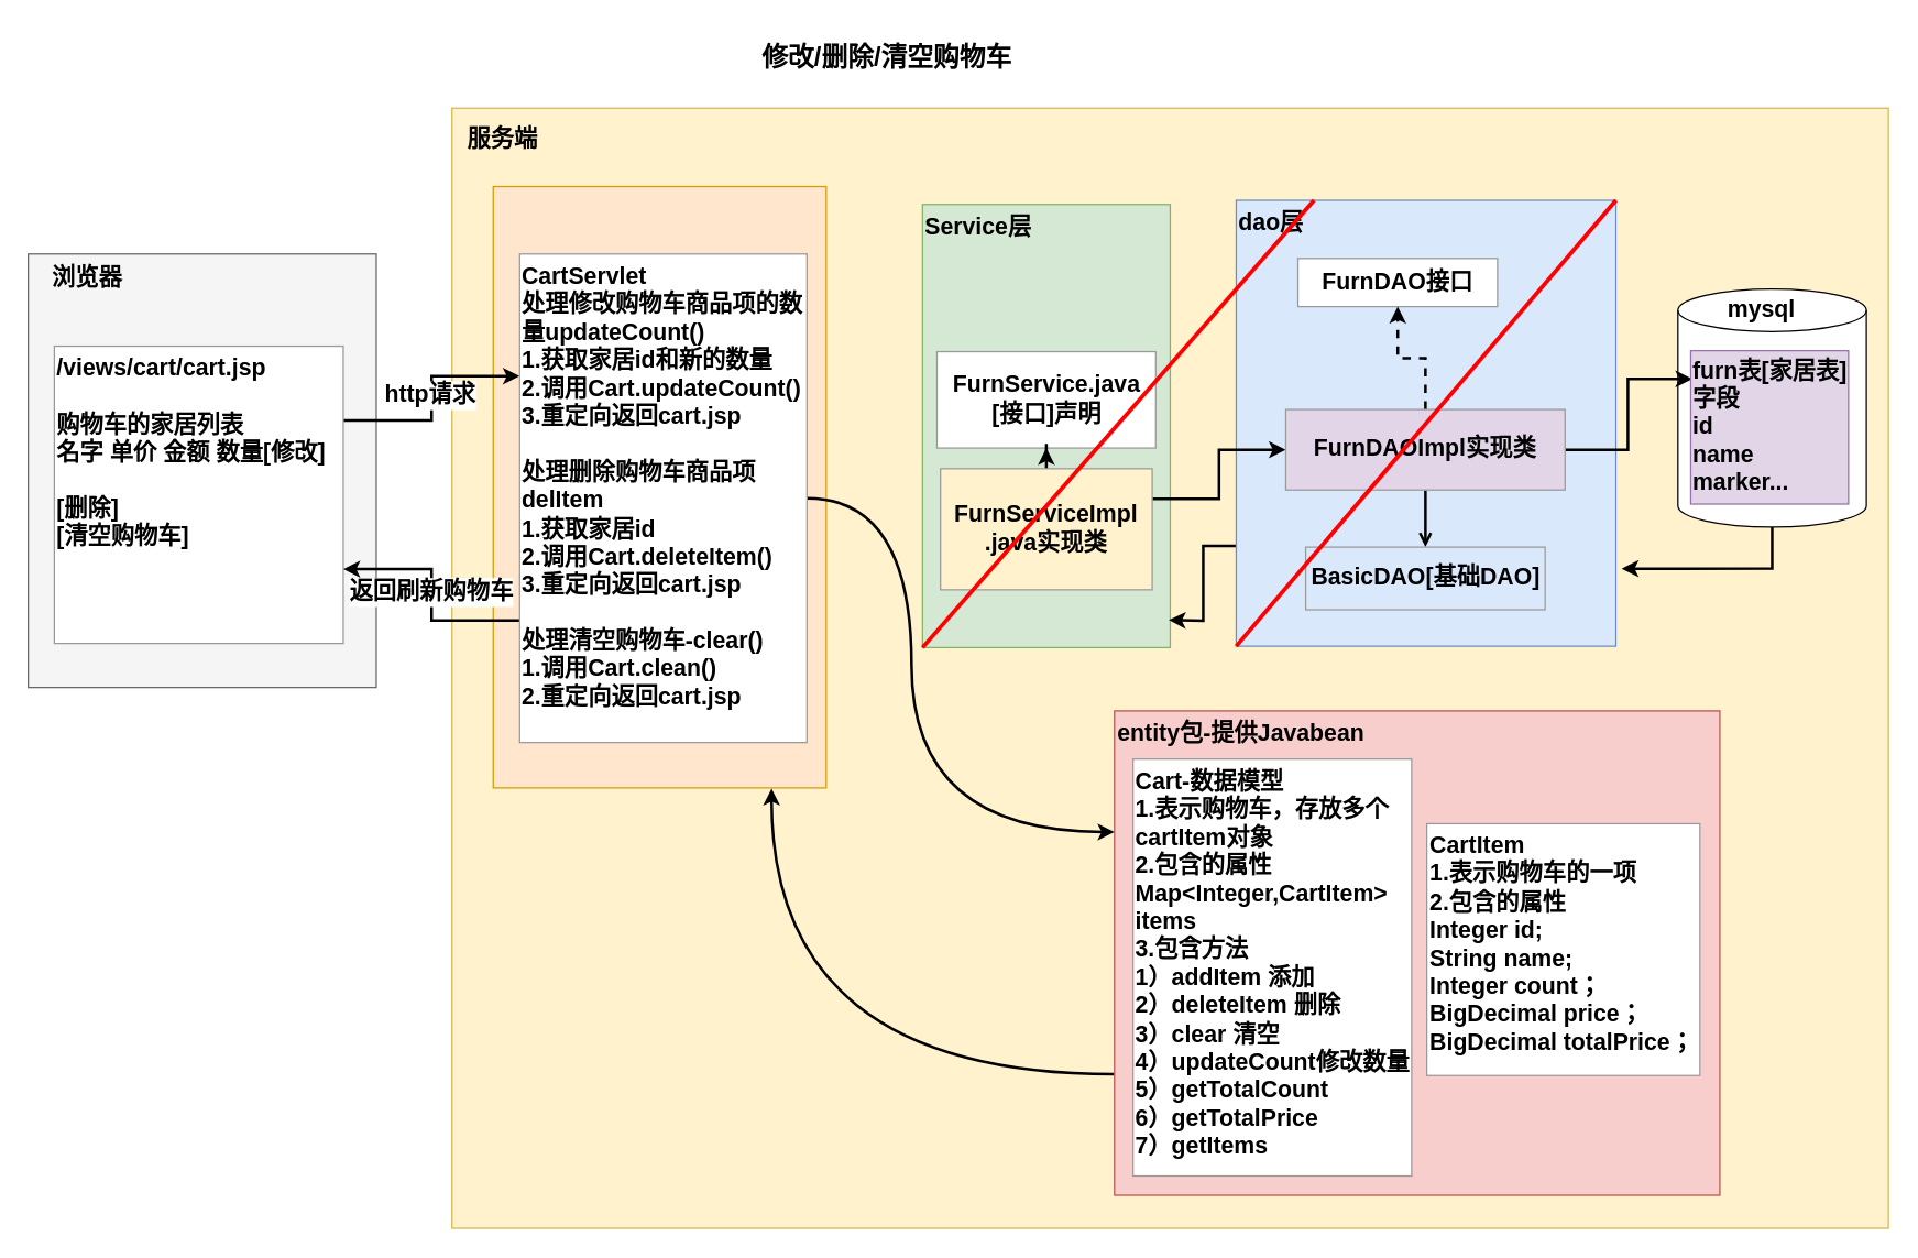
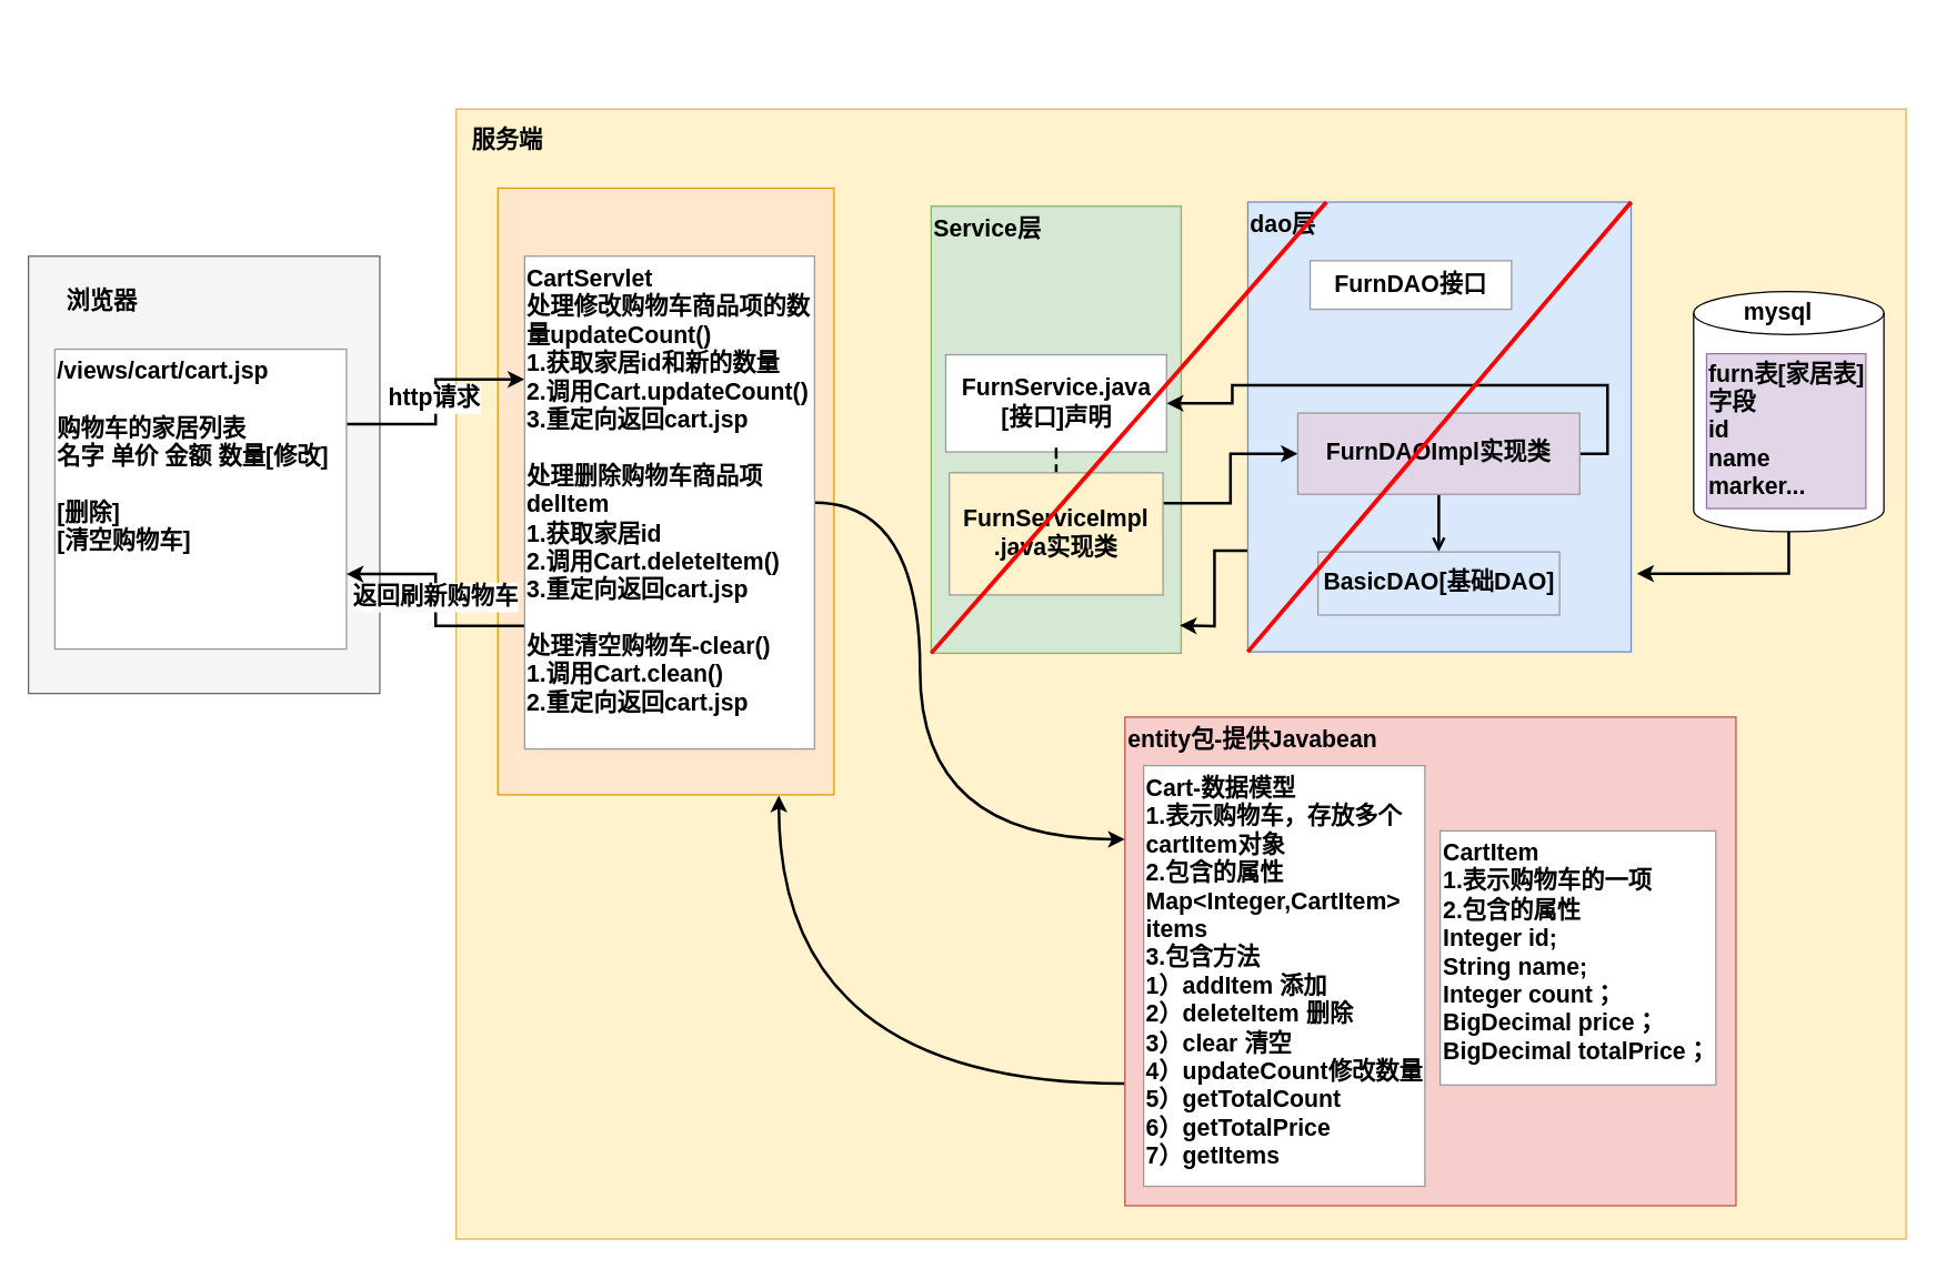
  <mxCell id="0" />
  <mxCell id="1" parent="0" />
- <mxCell id="2" value="&lt;span style=&quot;font-size: 19px;&quot;&gt;修改/删除/清空购物车&lt;/span&gt;" style="text;html=1;strokeColor=none;fillColor=none;align=center;verticalAlign=middle;whiteSpace=wrap;rounded=0;fontSize=18;fontStyle=1" parent="1" vertex="1"><mxGeometry x="496" y="20" width="297" height="44" as="geometry" /></mxCell>
  <mxCell id="3" value="" style="rounded=0;whiteSpace=wrap;html=1;fontSize=18;fillColor=#f5f5f5;strokeColor=#666666;fontStyle=1;fontColor=#333333;" parent="1" vertex="1"><mxGeometry x="20" y="184" width="253" height="315" as="geometry" /></mxCell>
- <mxCell id="4" value="浏览器" style="text;html=1;strokeColor=none;fillColor=none;align=center;verticalAlign=middle;whiteSpace=wrap;rounded=0;fontSize=17;fontStyle=1" parent="1" vertex="1"><mxGeometry x="33" y="187" width="60" height="30" as="geometry" /></mxCell>
+ <mxCell id="4" value="浏览器" style="text;html=1;strokeColor=none;fillColor=none;align=center;verticalAlign=middle;whiteSpace=wrap;rounded=0;fontSize=17;fontStyle=1" parent="1" vertex="1"><mxGeometry x="43" y="202" width="60" height="30" as="geometry" /></mxCell>
  <mxCell id="5" value="" style="rounded=0;whiteSpace=wrap;html=1;fontSize=17;fillColor=#fff2cc;strokeColor=#d6b656;fontStyle=1" parent="1" vertex="1"><mxGeometry x="328" y="78" width="1044" height="814" as="geometry" /></mxCell>
  <mxCell id="6" value="服务端" style="text;html=1;strokeColor=none;fillColor=none;align=center;verticalAlign=middle;whiteSpace=wrap;rounded=0;fontSize=17;fontStyle=1" parent="1" vertex="1"><mxGeometry x="335" y="86" width="60" height="30" as="geometry" /></mxCell>
  <mxCell id="7" value="" style="text;html=1;strokeColor=#d79b00;fillColor=#ffe6cc;align=left;verticalAlign=top;whiteSpace=wrap;rounded=0;fontSize=17;fontStyle=1" parent="1" vertex="1"><mxGeometry x="358" y="135" width="242" height="437" as="geometry" /></mxCell>
  <mxCell id="8" style="edgeStyle=orthogonalEdgeStyle;curved=1;rounded=0;orthogonalLoop=1;jettySize=auto;html=1;exitX=0;exitY=0.75;exitDx=0;exitDy=0;entryX=0.836;entryY=1.001;entryDx=0;entryDy=0;entryPerimeter=0;fontColor=#000000;strokeWidth=2;" parent="1" source="9" target="7" edge="1"><mxGeometry relative="1" as="geometry" /></mxCell>
  <mxCell id="9" value="entity包-提供Javabean" style="rounded=0;whiteSpace=wrap;html=1;labelBorderColor=none;fontSize=17;strokeColor=#b85450;align=left;fontStyle=1;verticalAlign=top;fillColor=#f8cecc;" parent="1" vertex="1"><mxGeometry x="809.5" y="516" width="440" height="352" as="geometry" /></mxCell>
  <mxCell id="10" style="edgeStyle=orthogonalEdgeStyle;rounded=0;orthogonalLoop=1;jettySize=auto;html=1;exitX=1;exitY=0.25;exitDx=0;exitDy=0;entryX=0;entryY=0.25;entryDx=0;entryDy=0;strokeWidth=2;" parent="1" source="12" target="16" edge="1"><mxGeometry relative="1" as="geometry" /></mxCell>
  <mxCell id="11" value="&lt;font color=&quot;#000000&quot; style=&quot;font-size: 17px;&quot;&gt;&lt;b&gt;http请求&lt;/b&gt;&lt;/font&gt;" style="edgeLabel;html=1;align=center;verticalAlign=middle;resizable=0;points=[];fontColor=#FF0000;" parent="10" vertex="1" connectable="0"><mxGeometry x="0.166" y="1" relative="1" as="geometry"><mxPoint x="-1" y="11" as="offset" /></mxGeometry></mxCell>
  <mxCell id="12" value="/views/cart/cart.jsp&lt;br&gt;&lt;br&gt;购物车的家居列表&lt;br&gt;名字 单价 金额 数量[修改]&lt;br&gt;&lt;br&gt;[删除]&lt;br&gt;[清空购物车]" style="rounded=0;whiteSpace=wrap;html=1;fontSize=17;fontStyle=1;align=left;verticalAlign=top;strokeColor=#999999;" parent="1" vertex="1"><mxGeometry x="39" y="251" width="210" height="216" as="geometry" /></mxCell>
  <mxCell id="13" style="edgeStyle=orthogonalEdgeStyle;rounded=0;orthogonalLoop=1;jettySize=auto;html=1;exitX=0;exitY=0.75;exitDx=0;exitDy=0;entryX=1;entryY=0.75;entryDx=0;entryDy=0;strokeWidth=2;" parent="1" source="16" target="12" edge="1"><mxGeometry relative="1" as="geometry" /></mxCell>
  <mxCell id="14" value="返回刷新购物车" style="edgeLabel;html=1;align=center;verticalAlign=middle;resizable=0;points=[];fontSize=17;fontColor=#000000;fontStyle=1" parent="13" vertex="1" connectable="0"><mxGeometry x="-0.156" y="-1" relative="1" as="geometry"><mxPoint x="-2" y="-15" as="offset" /></mxGeometry></mxCell>
  <mxCell id="15" style="edgeStyle=orthogonalEdgeStyle;curved=1;rounded=0;orthogonalLoop=1;jettySize=auto;html=1;exitX=1;exitY=0.5;exitDx=0;exitDy=0;entryX=0;entryY=0.25;entryDx=0;entryDy=0;fontColor=#000000;strokeWidth=2;" parent="1" source="16" target="9" edge="1"><mxGeometry relative="1" as="geometry"><Array as="points"><mxPoint x="662" y="362" /><mxPoint x="662" y="604" /></Array></mxGeometry></mxCell>
  <mxCell id="16" value="CartServlet&lt;br&gt;处理修改购物车商品项的数量updateCount()&lt;br&gt;1.获取家居id和新的数量&lt;br&gt;2.调用Cart.updateCount()&lt;br&gt;3.重定向返回cart.jsp&lt;br&gt;&lt;br&gt;处理删除购物车商品项&lt;br&gt;delItem&lt;br&gt;1.获取家居id&lt;br&gt;2.调用Cart.deleteItem()&lt;br&gt;3.重定向返回cart.jsp&lt;br&gt;&lt;br&gt;处理清空购物车-clear()&lt;br&gt;1.调用Cart.clean()&lt;br&gt;2.重定向返回cart.jsp" style="rounded=0;whiteSpace=wrap;html=1;fontSize=17;align=left;verticalAlign=top;fontStyle=1;strokeColor=#999999;" parent="1" vertex="1"><mxGeometry x="377.25" y="184" width="208.75" height="355" as="geometry" /></mxCell>
  <mxCell id="17" value="Cart-数据模型&lt;br&gt;1.表示购物车，存放多个cartItem对象&lt;br&gt;2.包含的属性Map&amp;lt;Integer,CartItem&amp;gt; items&lt;br&gt;3.包含方法&lt;br&gt;1）addItem 添加&lt;br&gt;2）deleteItem 删除&lt;br&gt;3）clear 清空&lt;br&gt;4）updateCount修改数量&lt;br&gt;5）getTotalCount&lt;br&gt;6）getTotalPrice&lt;br&gt;7）getItems" style="rounded=0;whiteSpace=wrap;html=1;labelBorderColor=none;fontSize=17;strokeColor=#999999;fontStyle=1;align=left;verticalAlign=top;" parent="1" vertex="1"><mxGeometry x="823" y="551" width="202.5" height="303" as="geometry" /></mxCell>
  <mxCell id="18" value="CartItem&lt;br&gt;1.表示购物车的一项&lt;br&gt;2.包含的属性&lt;br&gt;Integer id;&lt;br&gt;String name;&lt;br&gt;Integer count；&lt;br&gt;BigDecimal price；&lt;br&gt;BigDecimal totalPrice；" style="rounded=0;whiteSpace=wrap;html=1;labelBorderColor=none;fontSize=17;strokeColor=#999999;fontStyle=1;align=left;verticalAlign=top;" parent="1" vertex="1"><mxGeometry x="1036.5" y="598" width="198.5" height="183" as="geometry" /></mxCell>
  <mxCell id="19" value="Service层" style="text;html=1;strokeColor=#82b366;fillColor=#d5e8d4;align=left;verticalAlign=top;whiteSpace=wrap;rounded=0;fontSize=17;fontStyle=1" parent="1" vertex="1"><mxGeometry x="670" y="148" width="180" height="322" as="geometry" /></mxCell>
  <mxCell id="20" style="edgeStyle=orthogonalEdgeStyle;rounded=0;orthogonalLoop=1;jettySize=auto;html=1;exitX=0.004;exitY=0.775;exitDx=0;exitDy=0;fontSize=17;strokeWidth=2;exitPerimeter=0;" parent="1" source="21" edge="1"><mxGeometry relative="1" as="geometry"><mxPoint x="849" y="450" as="targetPoint" /></mxGeometry></mxCell>
  <mxCell id="21" value="dao层" style="text;html=1;strokeColor=#6c8ebf;fillColor=#dae8fc;align=left;verticalAlign=top;whiteSpace=wrap;rounded=0;fontSize=17;fontStyle=1" parent="1" vertex="1"><mxGeometry x="898" y="145" width="276" height="324" as="geometry" /></mxCell>
  <mxCell id="22" style="edgeStyle=orthogonalEdgeStyle;rounded=0;orthogonalLoop=1;jettySize=auto;html=1;exitX=0.5;exitY=1;exitDx=0;exitDy=0;exitPerimeter=0;entryX=1.015;entryY=0.826;entryDx=0;entryDy=0;entryPerimeter=0;fontSize=17;strokeWidth=2;" parent="1" source="23" target="21" edge="1"><mxGeometry relative="1" as="geometry" /></mxCell>
  <mxCell id="23" value="" style="shape=cylinder3;whiteSpace=wrap;html=1;boundedLbl=1;backgroundOutline=1;size=15.49;fontSize=17;fontStyle=1" parent="1" vertex="1"><mxGeometry x="1219" y="209.5" width="137" height="173" as="geometry" /></mxCell>
  <mxCell id="24" value="FurnService.java&lt;br&gt;[接口]声明" style="rounded=0;whiteSpace=wrap;html=1;labelBorderColor=none;fontSize=17;strokeColor=#999999;fontStyle=1;align=center;verticalAlign=middle;" parent="1" vertex="1"><mxGeometry x="680.5" y="255" width="159" height="70" as="geometry" /></mxCell>
- <mxCell id="25" style="edgeStyle=orthogonalEdgeStyle;rounded=0;orthogonalLoop=1;jettySize=auto;html=1;exitX=0.5;exitY=0;exitDx=0;exitDy=0;fontSize=17;dashed=1;strokeWidth=2;" parent="1" source="27" target="24" edge="1"><mxGeometry relative="1" as="geometry" /></mxCell>
+ <mxCell id="25" style="edgeStyle=orthogonalEdgeStyle;rounded=0;orthogonalLoop=1;jettySize=auto;html=1;exitX=0.5;exitY=0;exitDx=0;exitDy=0;fontSize=17;dashed=1;strokeWidth=2;endArrow=none;" parent="1" source="27" target="24" edge="1"><mxGeometry relative="1" as="geometry" /></mxCell>
  <mxCell id="26" style="edgeStyle=orthogonalEdgeStyle;rounded=0;orthogonalLoop=1;jettySize=auto;html=1;exitX=1;exitY=0.25;exitDx=0;exitDy=0;entryX=0;entryY=0.5;entryDx=0;entryDy=0;fontStyle=0;strokeWidth=2;" parent="1" source="27" target="32" edge="1"><mxGeometry relative="1" as="geometry" /></mxCell>
  <mxCell id="27" value="FurnServiceImpl&lt;br&gt;.java实现类" style="rounded=0;whiteSpace=wrap;html=1;labelBorderColor=none;fontSize=17;strokeColor=#999999;align=center;fontStyle=1;verticalAlign=middle;fillColor=#fff2cc;" parent="1" vertex="1"><mxGeometry x="683.06" y="340" width="153.88" height="88" as="geometry" /></mxCell>
  <mxCell id="28" value="FurnDAO接口" style="rounded=0;whiteSpace=wrap;html=1;labelBorderColor=none;fontSize=17;strokeColor=#999999;fontStyle=1;align=center;verticalAlign=middle;" parent="1" vertex="1"><mxGeometry x="942.87" y="187.25" width="145" height="35" as="geometry" /></mxCell>
- <mxCell id="29" style="edgeStyle=orthogonalEdgeStyle;rounded=0;orthogonalLoop=1;jettySize=auto;html=1;exitX=0.5;exitY=0;exitDx=0;exitDy=0;entryX=0.5;entryY=1;entryDx=0;entryDy=0;dashed=1;fontSize=17;strokeWidth=2;" parent="1" source="32" target="28" edge="1"><mxGeometry relative="1" as="geometry" /></mxCell>
  <mxCell id="30" style="edgeStyle=orthogonalEdgeStyle;rounded=0;orthogonalLoop=1;jettySize=auto;html=1;exitX=0.5;exitY=1;exitDx=0;exitDy=0;entryX=0.5;entryY=0;entryDx=0;entryDy=0;fontSize=17;strokeWidth=2;endArrow=open;" parent="1" source="32" target="33" edge="1"><mxGeometry relative="1" as="geometry" /></mxCell>
- <mxCell id="31" style="edgeStyle=orthogonalEdgeStyle;rounded=0;orthogonalLoop=1;jettySize=auto;html=1;exitX=1;exitY=0.5;exitDx=0;exitDy=0;entryX=0.01;entryY=0.184;entryDx=0;entryDy=0;entryPerimeter=0;fontSize=17;strokeWidth=2;" parent="1" source="32" target="35" edge="1"><mxGeometry relative="1" as="geometry" /></mxCell>
+ <mxCell id="31" style="edgeStyle=orthogonalEdgeStyle;rounded=0;orthogonalLoop=1;jettySize=auto;html=1;exitX=1;exitY=0.5;exitDx=0;exitDy=0;fontSize=17;strokeWidth=2;" parent="1" source="32" target="24" edge="1"><mxGeometry relative="1" as="geometry" /></mxCell>
  <mxCell id="32" value="FurnDAOImpl实现类" style="rounded=0;whiteSpace=wrap;html=1;labelBorderColor=none;fontSize=17;strokeColor=#999999;fontStyle=1;align=center;verticalAlign=middle;fillColor=#e1d5e7;" parent="1" vertex="1"><mxGeometry x="934" y="297" width="203" height="58.5" as="geometry" /></mxCell>
  <mxCell id="33" value="BasicDAO[基础DAO]" style="rounded=0;whiteSpace=wrap;html=1;labelBorderColor=none;fontSize=17;strokeColor=#999999;align=center;fontStyle=1;verticalAlign=middle;fillColor=#dae8fc;" parent="1" vertex="1"><mxGeometry x="948.5" y="397" width="174" height="45.5" as="geometry" /></mxCell>
  <mxCell id="34" value="mysql" style="text;html=1;strokeColor=none;fillColor=none;align=center;verticalAlign=middle;whiteSpace=wrap;rounded=0;labelBorderColor=none;fontSize=17;fontStyle=1" parent="1" vertex="1"><mxGeometry x="1249.5" y="209.5" width="60" height="30" as="geometry" /></mxCell>
  <mxCell id="35" value="furn表[家居表]&lt;br&gt;字段&lt;br&gt;id&lt;br&gt;name&lt;br&gt;marker..." style="rounded=0;whiteSpace=wrap;html=1;labelBorderColor=none;fontSize=17;strokeColor=#9673a6;fillColor=#e1d5e7;fontStyle=1;align=left;" parent="1" vertex="1"><mxGeometry x="1228.31" y="254.25" width="114.69" height="111.5" as="geometry" /></mxCell>
  <mxCell id="36" value="" style="endArrow=none;html=1;rounded=0;fontSize=17;exitX=1;exitY=0;exitDx=0;exitDy=0;entryX=0;entryY=1;entryDx=0;entryDy=0;strokeWidth=3;strokeColor=#FF0000;" parent="1" source="21" target="21" edge="1"><mxGeometry width="50" height="50" relative="1" as="geometry"><mxPoint x="695" y="322" as="sourcePoint" /><mxPoint x="745" y="272" as="targetPoint" /></mxGeometry></mxCell>
  <mxCell id="37" value="" style="endArrow=none;html=1;rounded=0;fontSize=17;exitX=1;exitY=0;exitDx=0;exitDy=0;entryX=0;entryY=1;entryDx=0;entryDy=0;fillColor=#f8cecc;strokeColor=#FF0000;strokeWidth=3;" parent="1" target="19" edge="1"><mxGeometry width="50" height="50" relative="1" as="geometry"><mxPoint x="954.56" y="145" as="sourcePoint" /><mxPoint x="678.56" y="469" as="targetPoint" /></mxGeometry></mxCell>
